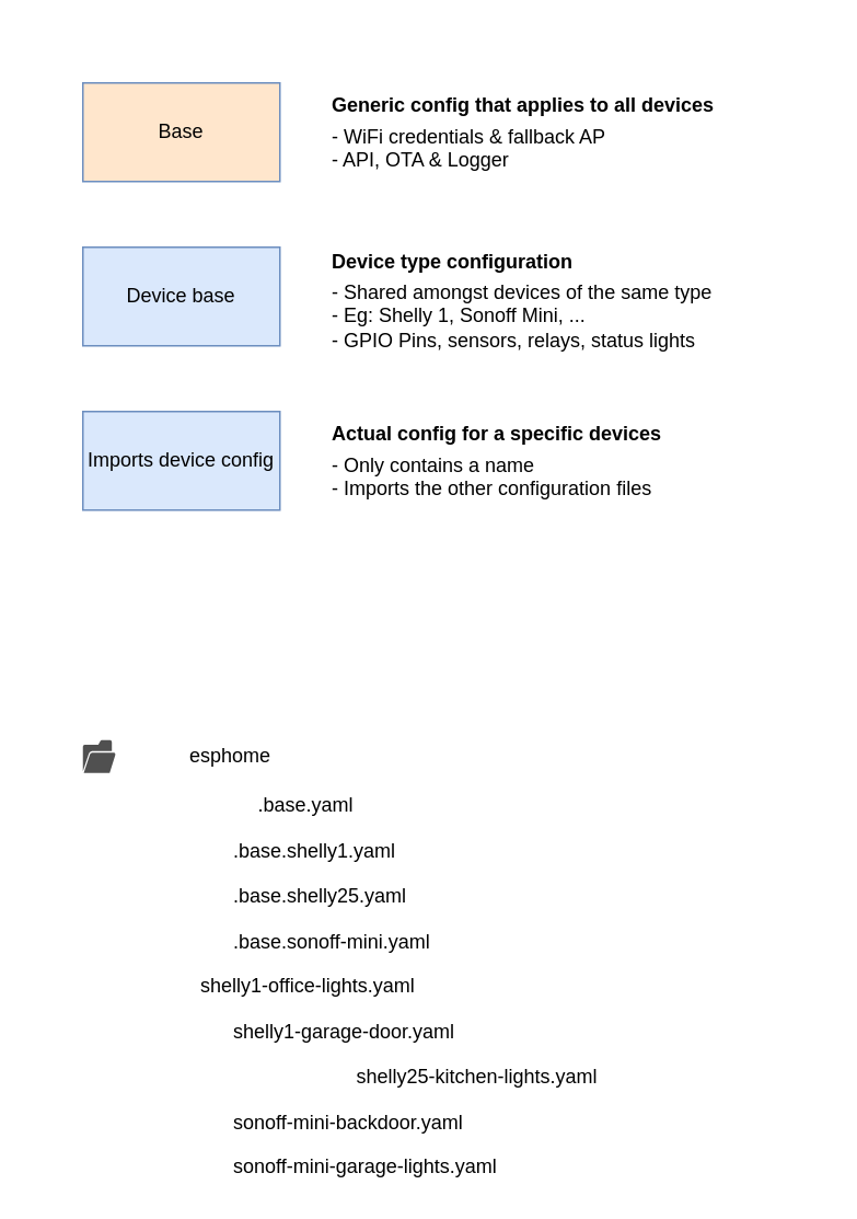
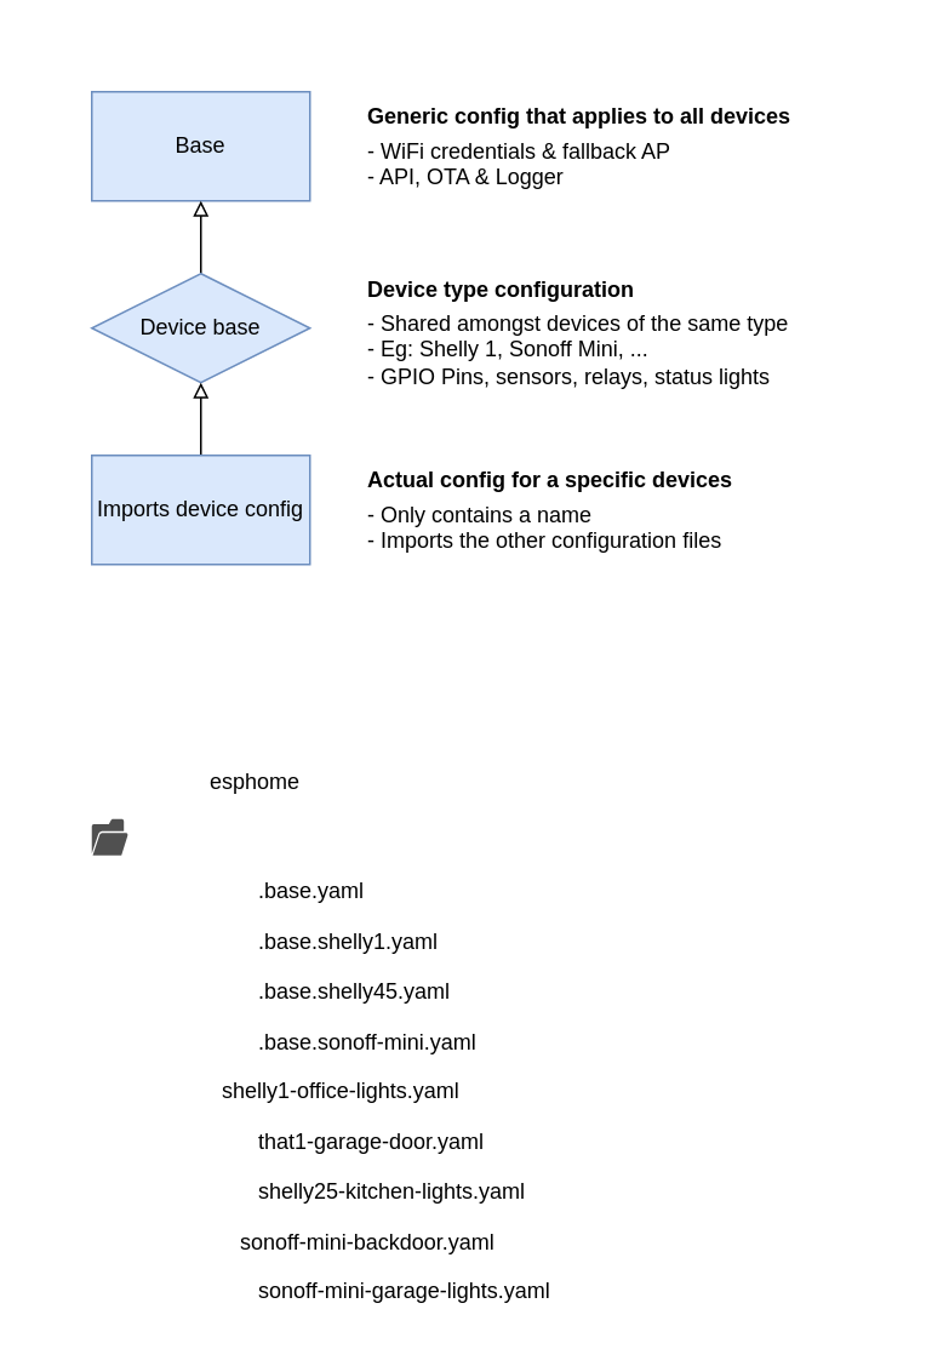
  <mxCell id="0" />
  <mxCell id="1" parent="0" />
  <mxCell id="2" value="" style="rounded=0;whiteSpace=wrap;html=1;strokeColor=none;" vertex="1" parent="1"><mxGeometry x="20" y="20" width="460" height="320" as="geometry" /></mxCell>
- <mxCell id="3" value="Base" style="rounded=0;whiteSpace=wrap;html=1;fillColor=#ffe6cc;strokeColor=#6c8ebf;" vertex="1" parent="1"><mxGeometry x="50" y="50" width="120" height="60" as="geometry" /></mxCell>
- <mxCell id="5" value="Device base" style="rounded=0;whiteSpace=wrap;html=1;fillColor=#dae8fc;strokeColor=#6c8ebf;" vertex="1" parent="1"><mxGeometry x="50" y="150" width="120" height="60" as="geometry" /></mxCell>
+ <mxCell id="3" value="Base" style="rounded=0;whiteSpace=wrap;html=1;fillColor=#dae8fc;strokeColor=#6c8ebf;" vertex="1" parent="1"><mxGeometry x="50" y="50" width="120" height="60" as="geometry" /></mxCell>
+ <mxCell id="4" style="edgeStyle=orthogonalEdgeStyle;rounded=0;orthogonalLoop=1;jettySize=auto;html=1;endArrow=block;endFill=0;" edge="1" parent="1" source="5" target="3"><mxGeometry relative="1" as="geometry" /></mxCell>
+ <mxCell id="5" value="Device base" style="rhombus;whiteSpace=wrap;html=1;fillColor=#dae8fc;strokeColor=#6c8ebf;" vertex="1" parent="1"><mxGeometry x="50" y="150" width="120" height="60" as="geometry" /></mxCell>
+ <mxCell id="6" style="edgeStyle=orthogonalEdgeStyle;rounded=0;orthogonalLoop=1;jettySize=auto;html=1;entryX=0.5;entryY=1;entryDx=0;entryDy=0;endArrow=block;endFill=0;" edge="1" parent="1" source="7" target="5"><mxGeometry relative="1" as="geometry" /></mxCell>
  <mxCell id="7" value="Imports device config" style="rounded=0;whiteSpace=wrap;html=1;fillColor=#dae8fc;strokeColor=#6c8ebf;" vertex="1" parent="1"><mxGeometry x="50" y="250" width="120" height="60" as="geometry" /></mxCell>
  <mxCell id="8" value="&lt;span style=&quot;line-height: 200%&quot;&gt;&lt;b&gt;Generic config that applies to all devices&lt;br&gt;&lt;/b&gt;&lt;/span&gt;- WiFi credentials &amp;amp; fallback AP&lt;br&gt;- API, OTA &amp;amp; Logger" style="text;html=1;strokeColor=none;fillColor=none;align=left;verticalAlign=top;whiteSpace=wrap;rounded=0;" vertex="1" parent="1"><mxGeometry x="200" y="45" width="300" height="80" as="geometry" /></mxCell>
  <mxCell id="9" value="&lt;span style=&quot;line-height: 200%&quot;&gt;&lt;b&gt;Device type configuration&amp;nbsp;&lt;/b&gt;&lt;br&gt;&lt;/span&gt;- Shared amongst devices of the same type&lt;br&gt;- Eg: Shelly 1, Sonoff Mini, ...&lt;br&gt;- GPIO Pins, sensors, relays, status lights" style="text;html=1;strokeColor=none;fillColor=none;align=left;verticalAlign=top;whiteSpace=wrap;rounded=0;" vertex="1" parent="1"><mxGeometry x="200" y="140" width="300" height="80" as="geometry" /></mxCell>
  <mxCell id="10" value="&lt;span style=&quot;line-height: 120%&quot;&gt;&lt;b style=&quot;line-height: 200%&quot;&gt;Actual config for a specific devices&lt;/b&gt;&lt;br&gt;&lt;/span&gt;- Only contains a name&lt;br&gt;- Imports the other configuration files" style="text;html=1;strokeColor=none;fillColor=none;align=left;verticalAlign=top;whiteSpace=wrap;rounded=0;" vertex="1" parent="1"><mxGeometry x="200" y="245" width="300" height="70" as="geometry" /></mxCell>
- <mxCell id="11" value="esphome" style="text;html=1;strokeColor=none;fillColor=none;align=center;verticalAlign=middle;whiteSpace=wrap;rounded=0;" vertex="1" parent="1"><mxGeometry x="120" y="450" width="40" height="20" as="geometry" /></mxCell>
- <mxCell id="12" value=".base.yaml" style="text;html=1;strokeColor=none;fillColor=none;align=left;verticalAlign=middle;whiteSpace=wrap;rounded=0;" vertex="1" parent="1"><mxGeometry x="155" y="480" width="150" height="20" as="geometry" /></mxCell>
+ <mxCell id="11" value="esphome" style="text;html=1;strokeColor=none;fillColor=none;align=center;verticalAlign=middle;whiteSpace=wrap;rounded=0;" vertex="1" parent="1"><mxGeometry x="120" y="420" width="40" height="20" as="geometry" /></mxCell>
+ <mxCell id="12" value=".base.yaml" style="text;html=1;strokeColor=none;fillColor=none;align=left;verticalAlign=middle;whiteSpace=wrap;rounded=0;" vertex="1" parent="1"><mxGeometry x="140" y="480" width="150" height="20" as="geometry" /></mxCell>
  <mxCell id="13" value=".base.shelly1.yaml" style="text;html=1;strokeColor=none;fillColor=none;align=left;verticalAlign=middle;whiteSpace=wrap;rounded=0;" vertex="1" parent="1"><mxGeometry x="140" y="508" width="170" height="20" as="geometry" /></mxCell>
- <mxCell id="14" value=".base.shelly25.yaml" style="text;html=1;strokeColor=none;fillColor=none;align=left;verticalAlign=middle;whiteSpace=wrap;rounded=0;" vertex="1" parent="1"><mxGeometry x="140" y="535" width="170" height="20" as="geometry" /></mxCell>
+ <mxCell id="14" value=".base.shelly45.yaml" style="text;html=1;strokeColor=none;fillColor=none;align=left;verticalAlign=middle;whiteSpace=wrap;rounded=0;" vertex="1" parent="1"><mxGeometry x="140" y="535" width="170" height="20" as="geometry" /></mxCell>
  <mxCell id="15" value=".base.sonoff-mini.yaml" style="text;html=1;strokeColor=none;fillColor=none;align=left;verticalAlign=middle;whiteSpace=wrap;rounded=0;" vertex="1" parent="1"><mxGeometry x="140" y="563" width="170" height="20" as="geometry" /></mxCell>
  <mxCell id="16" value="shelly1-office-lights.yaml" style="text;html=1;strokeColor=none;fillColor=none;align=left;verticalAlign=middle;whiteSpace=wrap;rounded=0;" vertex="1" parent="1"><mxGeometry x="120" y="590" width="170" height="20" as="geometry" /></mxCell>
- <mxCell id="17" value="shelly1-garage-door.yaml" style="text;html=1;strokeColor=none;fillColor=none;align=left;verticalAlign=middle;whiteSpace=wrap;rounded=0;" vertex="1" parent="1"><mxGeometry x="140" y="618" width="170" height="20" as="geometry" /></mxCell>
- <mxCell id="18" value="shelly25-kitchen-lights.yaml" style="text;html=1;strokeColor=none;fillColor=none;align=left;verticalAlign=middle;whiteSpace=wrap;rounded=0;" vertex="1" parent="1"><mxGeometry x="215" y="645" width="170" height="20" as="geometry" /></mxCell>
- <mxCell id="19" value="sonoff-mini-backdoor.yaml" style="text;html=1;strokeColor=none;fillColor=none;align=left;verticalAlign=middle;whiteSpace=wrap;rounded=0;" vertex="1" parent="1"><mxGeometry x="140" y="673" width="170" height="20" as="geometry" /></mxCell>
+ <mxCell id="17" value="that1-garage-door.yaml" style="text;html=1;strokeColor=none;fillColor=none;align=left;verticalAlign=middle;whiteSpace=wrap;rounded=0;" vertex="1" parent="1"><mxGeometry x="140" y="618" width="170" height="20" as="geometry" /></mxCell>
+ <mxCell id="18" value="shelly25-kitchen-lights.yaml" style="text;html=1;strokeColor=none;fillColor=none;align=left;verticalAlign=middle;whiteSpace=wrap;rounded=0;" vertex="1" parent="1"><mxGeometry x="140" y="645" width="170" height="20" as="geometry" /></mxCell>
+ <mxCell id="19" value="sonoff-mini-backdoor.yaml" style="text;html=1;strokeColor=none;fillColor=none;align=left;verticalAlign=middle;whiteSpace=wrap;rounded=0;" vertex="1" parent="1"><mxGeometry x="130" y="673" width="170" height="20" as="geometry" /></mxCell>
  <mxCell id="20" value="sonoff-mini-garage-lights.yaml" style="text;html=1;strokeColor=none;fillColor=none;align=left;verticalAlign=middle;whiteSpace=wrap;rounded=0;" vertex="1" parent="1"><mxGeometry x="140" y="700" width="170" height="20" as="geometry" /></mxCell>
  <mxCell id="21" value="" style="pointerEvents=1;shadow=0;dashed=0;html=1;strokeColor=none;fillColor=#505050;labelPosition=center;verticalLabelPosition=bottom;verticalAlign=top;outlineConnect=0;align=center;shape=mxgraph.office.concepts.folder_open;" vertex="1" parent="1"><mxGeometry x="50" y="450" width="20" height="20" as="geometry" /></mxCell>
